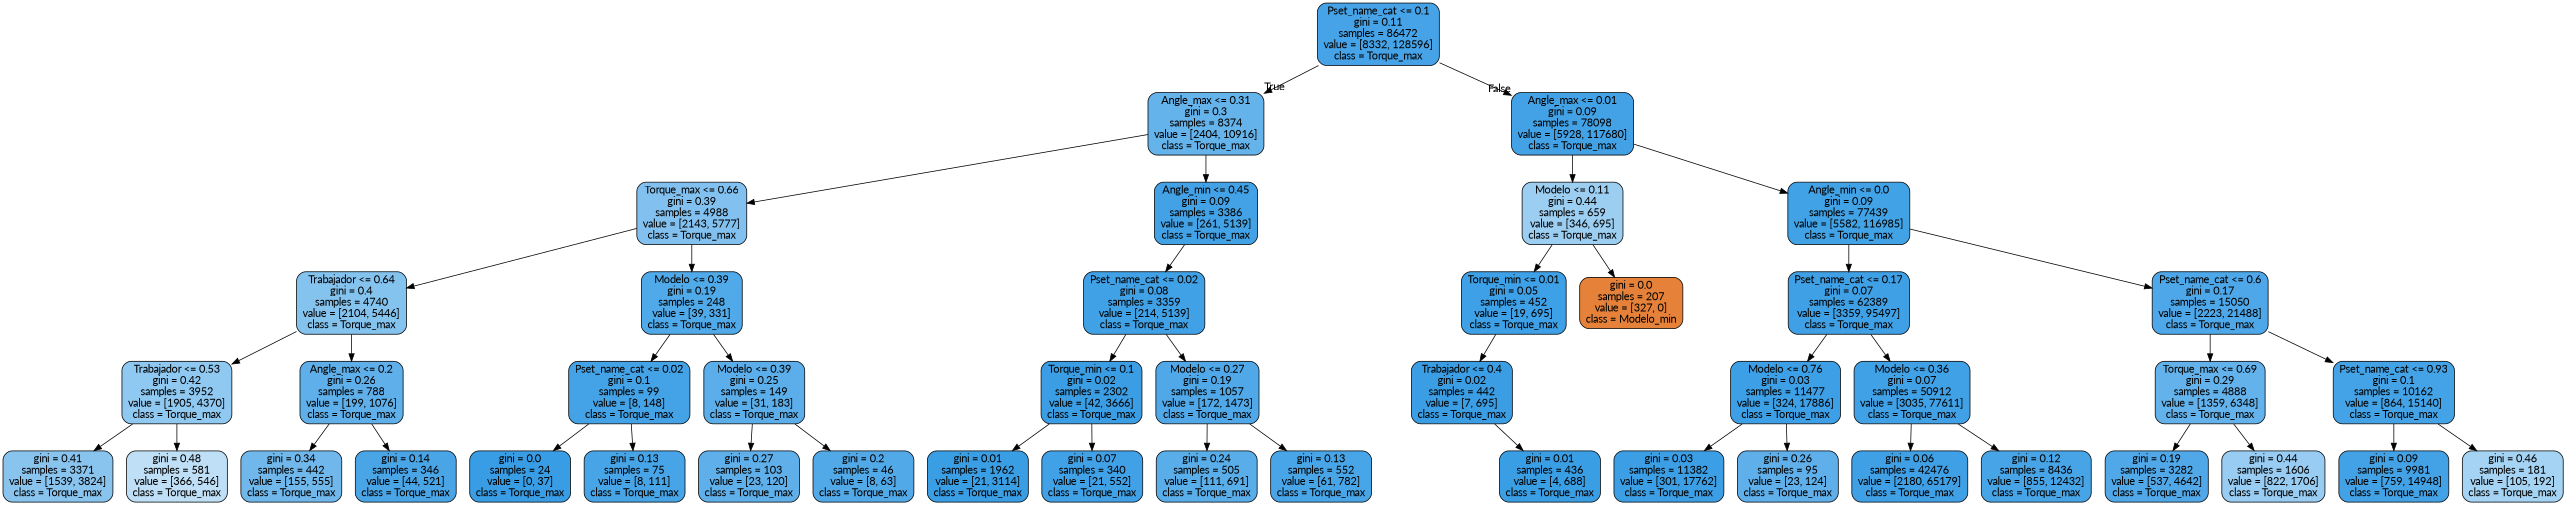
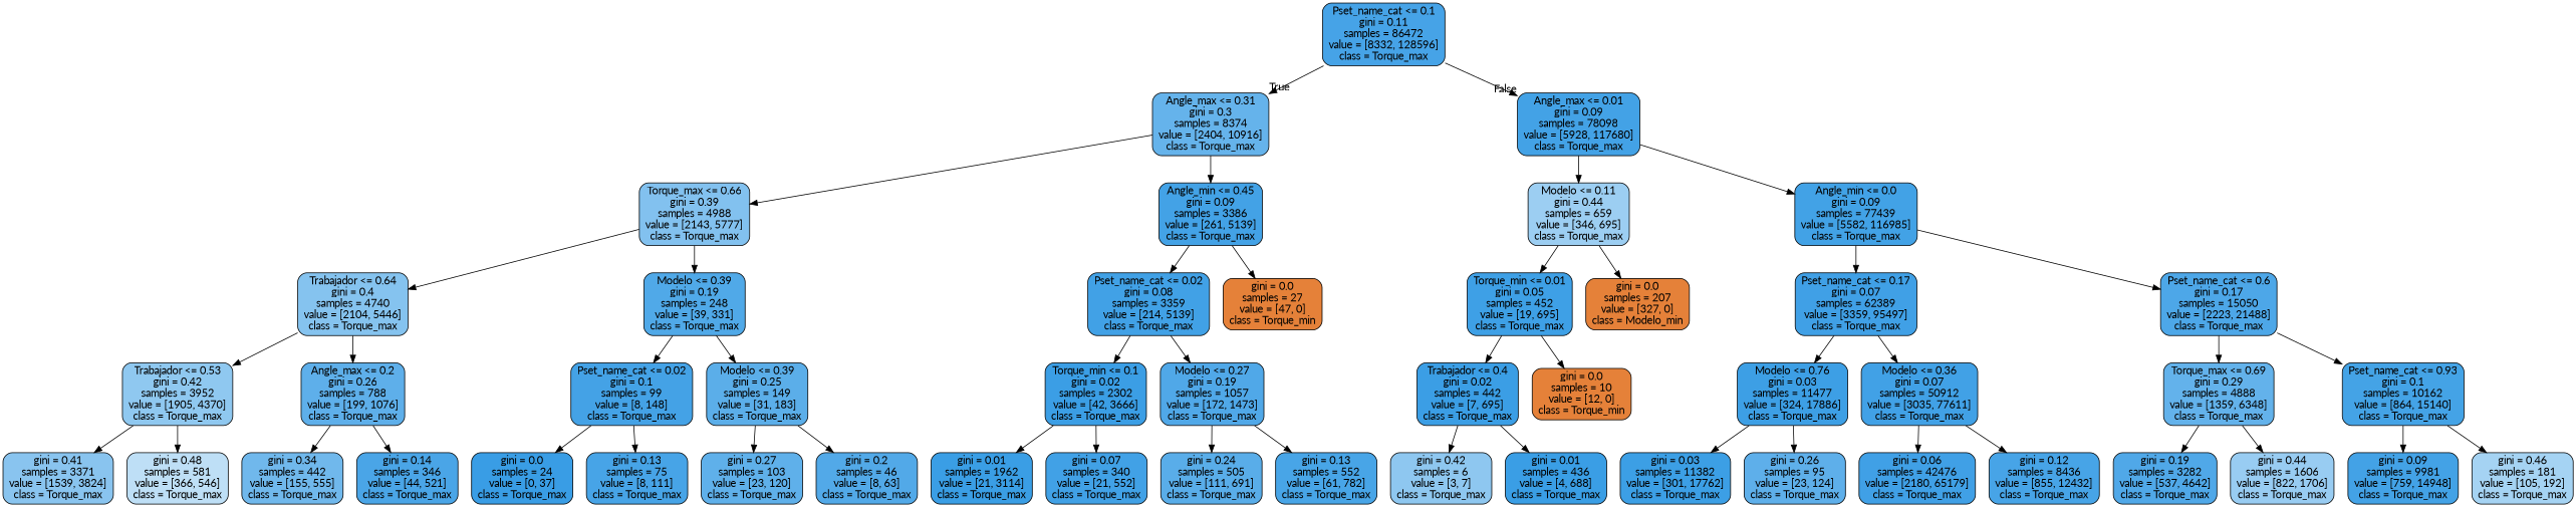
  digraph {
    fontname=Lato
    node [color=black fillcolor="#43a2e6" fontname=Lato shape=box style="filled, rounded"]
    edge [fontname=Lato]
    n1 [fillcolor="#46a3e7" label="Pset_name_cat <= 0.1\ngini = 0.11\nsamples = 86472\nvalue = [8332, 128596]\nclass = Torque_max"]
    n2 [fillcolor="#65b3eb" label="Angle_max <= 0.31\ngini = 0.3\nsamples = 8374\nvalue = [2404, 10916]\nclass = Torque_max"]
    n3 [label="Angle_max <= 0.01\ngini = 0.09\nsamples = 78098\nvalue = [5928, 117680]\nclass = Torque_max"]
    n4 [fillcolor="#82c1ef" label="Torque_max <= 0.66\ngini = 0.39\nsamples = 4988\nvalue = [2143, 5777]\nclass = Torque_max"]
    n5 [label="Angle_min <= 0.45\ngini = 0.09\nsamples = 3386\nvalue = [261, 5139]\nclass = Torque_max"]
    n6 [fillcolor="#9ccef2" label="Modelo <= 0.11\ngini = 0.44\nsamples = 659\nvalue = [346, 695]\nclass = Torque_max"]
    n7 [fillcolor="#42a2e6" label="Angle_min <= 0.0\ngini = 0.09\nsamples = 77439\nvalue = [5582, 116985]\nclass = Torque_max"]
    n8 [fillcolor="#85c3ef" label="Trabajador <= 0.64\ngini = 0.4\nsamples = 4740\nvalue = [2104, 5446]\nclass = Torque_max"]
    n9 [fillcolor="#50a9e8" label="Modelo <= 0.39\ngini = 0.19\nsamples = 248\nvalue = [39, 331]\nclass = Torque_max"]
    n10 [fillcolor="#41a1e6" label="Pset_name_cat <= 0.02\ngini = 0.08\nsamples = 3359\nvalue = [214, 5139]\nclass = Torque_max"]
+   n11 [fillcolor="#e58139" label="gini = 0.0\nsamples = 27\nvalue = [47, 0]\nclass = Torque_min"]
    n12 [fillcolor="#8fc8f0" label="Trabajador <= 0.53\ngini = 0.42\nsamples = 3952\nvalue = [1905, 4370]\nclass = Torque_max"]
    n13 [fillcolor="#5eafea" label="Angle_max <= 0.2\ngini = 0.26\nsamples = 788\nvalue = [199, 1076]\nclass = Torque_max"]
    n14 [fillcolor="#44a2e6" label="Pset_name_cat <= 0.02\ngini = 0.1\nsamples = 99\nvalue = [8, 148]\nclass = Torque_max"]
    n15 [fillcolor="#5baee9" label="Modelo <= 0.39\ngini = 0.25\nsamples = 149\nvalue = [31, 183]\nclass = Torque_max"]
    n16 [fillcolor="#89c4ef" label="gini = 0.41\nsamples = 3371\nvalue = [1539, 3824]\nclass = Torque_max"]
    n17 [fillcolor="#bedff6" label="gini = 0.48\nsamples = 581\nvalue = [366, 546]\nclass = Torque_max"]
    n18 [fillcolor="#70b8ec" label="gini = 0.34\nsamples = 442\nvalue = [155, 555]\nclass = Torque_max"]
    n19 [fillcolor="#4aa5e7" label="gini = 0.14\nsamples = 346\nvalue = [44, 521]\nclass = Torque_max"]
    n20 [fillcolor="#399de5" label="gini = 0.0\nsamples = 24\nvalue = [0, 37]\nclass = Torque_max"]
    n21 [fillcolor="#47a4e7" label="gini = 0.13\nsamples = 75\nvalue = [8, 111]\nclass = Torque_max"]
    n22 [fillcolor="#5fb0ea" label="gini = 0.27\nsamples = 103\nvalue = [23, 120]\nclass = Torque_max"]
    n23 [fillcolor="#52a9e8" label="gini = 0.2\nsamples = 46\nvalue = [8, 63]\nclass = Torque_max"]
    n24 [fillcolor="#3b9ee5" label="Torque_min <= 0.1\ngini = 0.02\nsamples = 2302\nvalue = [42, 3666]\nclass = Torque_max"]
    n25 [fillcolor="#50a8e8" label="Modelo <= 0.27\ngini = 0.19\nsamples = 1057\nvalue = [172, 1473]\nclass = Torque_max"]
    n26 [fillcolor="#3a9ee5" label="gini = 0.01\nsamples = 1962\nvalue = [21, 3114]\nclass = Torque_max"]
    n27 [fillcolor="#41a1e6" label="gini = 0.07\nsamples = 340\nvalue = [21, 552]\nclass = Torque_max"]
    n28 [fillcolor="#59ade9" label="gini = 0.24\nsamples = 505\nvalue = [111, 691]\nclass = Torque_max"]
    n29 [fillcolor="#48a5e7" label="gini = 0.13\nsamples = 552\nvalue = [61, 782]\nclass = Torque_max"]
    n30 [fillcolor="#3ea0e6" label="Torque_min <= 0.01\ngini = 0.05\nsamples = 452\nvalue = [19, 695]\nclass = Torque_max"]
    n31 [fillcolor="#e58139" label="gini = 0.0\nsamples = 207\nvalue = [327, 0]\nclass = Modelo_min"]
    n32 [fillcolor="#40a0e6" label="Pset_name_cat <= 0.17\ngini = 0.07\nsamples = 62389\nvalue = [3359, 95497]\nclass = Torque_max"]
    n33 [fillcolor="#4da7e8" label="Pset_name_cat <= 0.6\ngini = 0.17\nsamples = 15050\nvalue = [2223, 21488]\nclass = Torque_max"]
    n34 [fillcolor="#3b9ee5" label="Trabajador <= 0.4\ngini = 0.02\nsamples = 442\nvalue = [7, 695]\nclass = Torque_max"]
+   n35 [fillcolor="#e58139" label="gini = 0.0\nsamples = 10\nvalue = [12, 0]\nclass = Torque_min"]
+   n36 [fillcolor="#8ec7f0" label="gini = 0.42\nsamples = 6\nvalue = [3, 7]\nclass = Torque_max"]
    n37 [fillcolor="#3a9ee5" label="gini = 0.01\nsamples = 436\nvalue = [4, 688]\nclass = Torque_max"]
    n38 [fillcolor="#3d9fe5" label="Modelo <= 0.76\ngini = 0.03\nsamples = 11477\nvalue = [324, 17886]\nclass = Torque_max"]
    n39 [fillcolor="#41a1e6" label="Modelo <= 0.36\ngini = 0.07\nsamples = 50912\nvalue = [3035, 77611]\nclass = Torque_max"]
    n40 [fillcolor="#63b2eb" label="Torque_max <= 0.69\ngini = 0.29\nsamples = 4888\nvalue = [1359, 6348]\nclass = Torque_max"]
    n41 [fillcolor="#44a3e6" label="Pset_name_cat <= 0.93\ngini = 0.1\nsamples = 10162\nvalue = [864, 15140]\nclass = Torque_max"]
    n42 [fillcolor="#3c9fe5" label="gini = 0.03\nsamples = 11382\nvalue = [301, 17762]\nclass = Torque_max"]
    n43 [fillcolor="#5eafea" label="gini = 0.26\nsamples = 95\nvalue = [23, 124]\nclass = Torque_max"]
    n44 [fillcolor="#40a0e6" label="gini = 0.06\nsamples = 42476\nvalue = [2180, 65179]\nclass = Torque_max"]
    n45 [fillcolor="#47a4e7" label="gini = 0.12\nsamples = 8436\nvalue = [855, 12432]\nclass = Torque_max"]
    n46 [fillcolor="#50a8e8" label="gini = 0.19\nsamples = 3282\nvalue = [537, 4642]\nclass = Torque_max"]
    n47 [fillcolor="#98ccf2" label="gini = 0.44\nsamples = 1606\nvalue = [822, 1706]\nclass = Torque_max"]
    n48 [label="gini = 0.09\nsamples = 9981\nvalue = [759, 14948]\nclass = Torque_max"]
    n49 [fillcolor="#a5d3f3" label="gini = 0.46\nsamples = 181\nvalue = [105, 192]\nclass = Torque_max"]
    n1 -> n2 [headlabel=True labelangle=45 labeldistance=2.5]
    n1 -> n3 [headlabel=False labelangle=-45 labeldistance=2.5]
    n2 -> n4
    n2 -> n5
    n3 -> n6
    n3 -> n7
    n4 -> n8
    n4 -> n9
    n5 -> n10
+   n5 -> n11
    n6 -> n30
    n6 -> n31
    n7 -> n32
    n7 -> n33
    n8 -> n12
    n8 -> n13
    n9 -> n14
    n9 -> n15
    n10 -> n24
    n10 -> n25
    n12 -> n16
    n12 -> n17
    n13 -> n18
    n13 -> n19
    n14 -> n20
    n14 -> n21
    n15 -> n22
    n15 -> n23
    n24 -> n26
    n24 -> n27
    n25 -> n28
    n25 -> n29
    n30 -> n34
+   n30 -> n35
    n32 -> n38
    n32 -> n39
    n33 -> n40
    n33 -> n41
+   n34 -> n36
    n34 -> n37
    n38 -> n42
    n38 -> n43
    n39 -> n44
    n39 -> n45
    n40 -> n46
    n40 -> n47
    n41 -> n48
    n41 -> n49
  }
